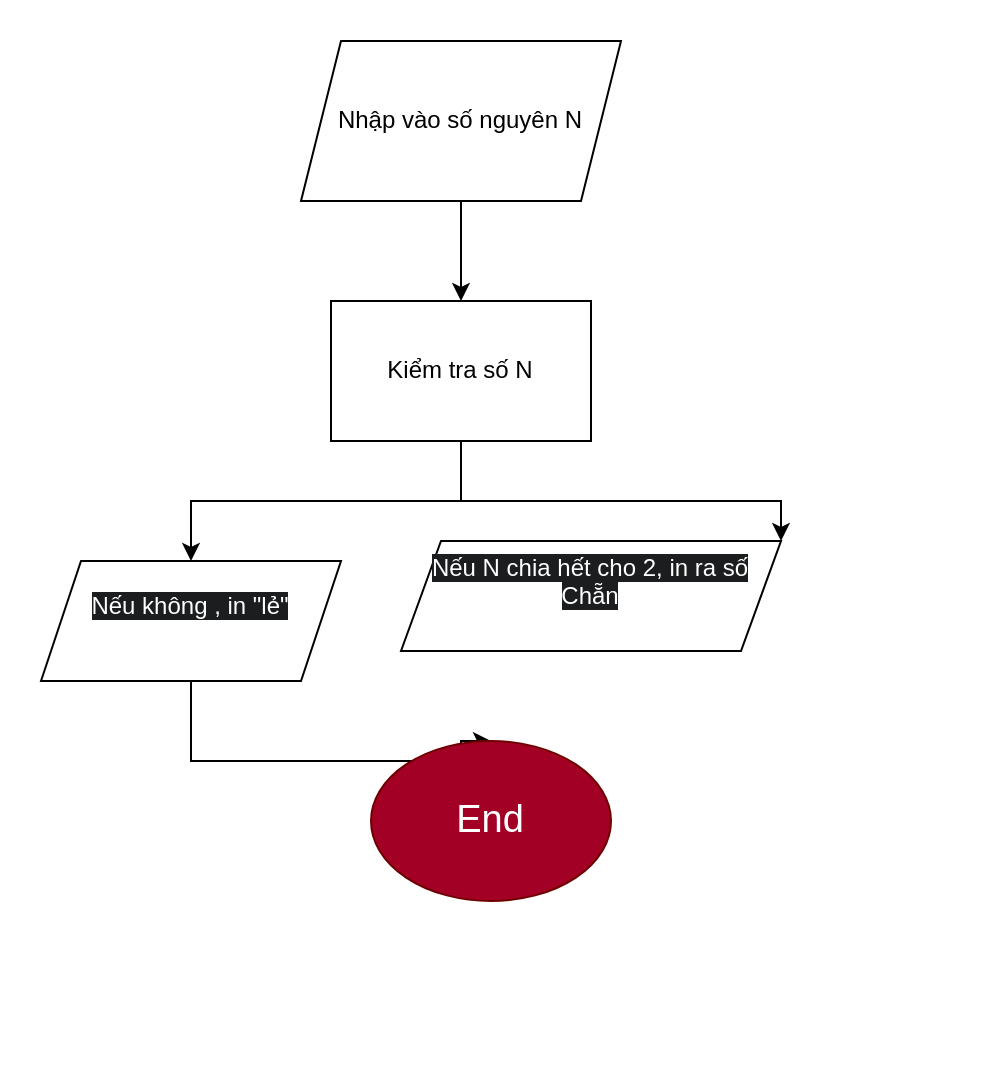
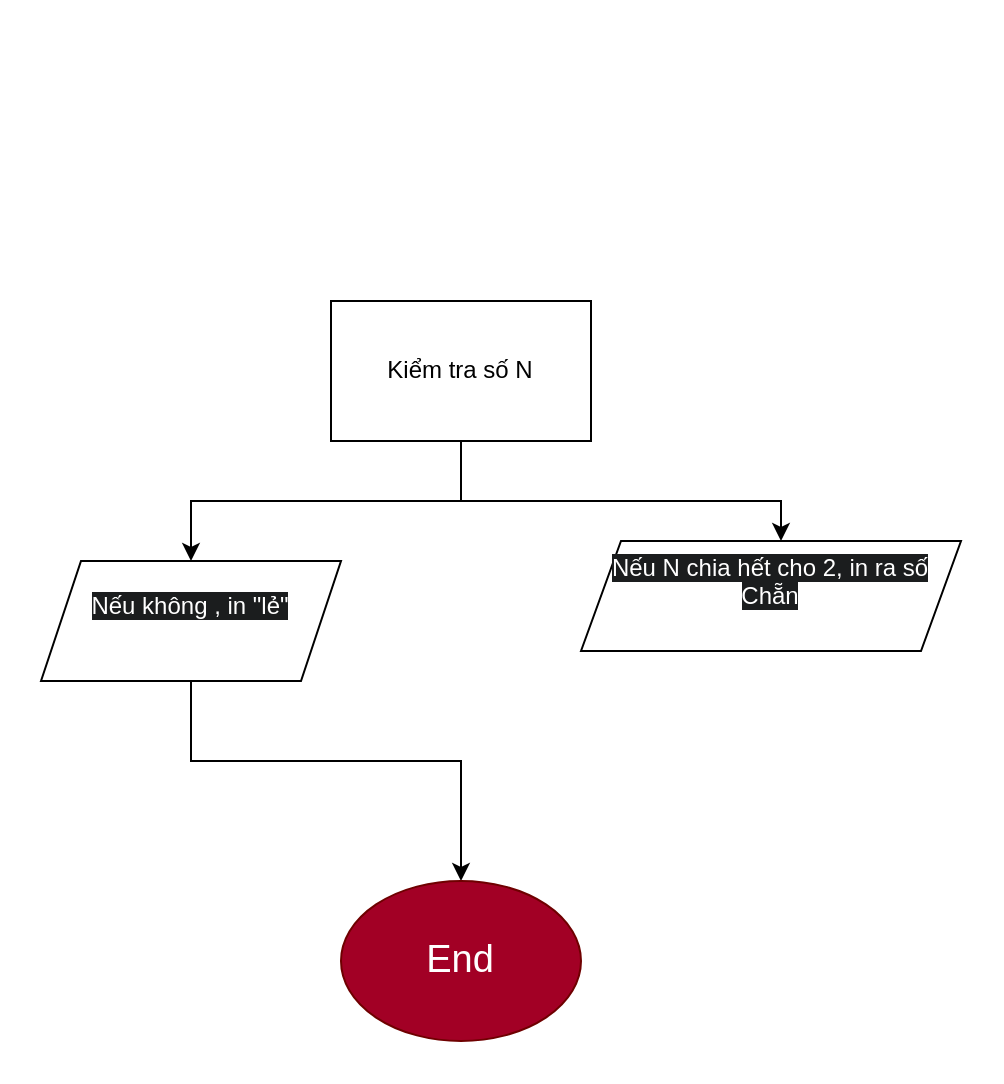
  <mxCell id="0" />
  <mxCell id="1" parent="0" />
- <mxCell id="2" style="edgeStyle=orthogonalEdgeStyle;rounded=0;orthogonalLoop=1;jettySize=auto;html=1;entryX=0.5;entryY=0;entryDx=0;entryDy=0;" edge="1" parent="1" source="3" target="6"><mxGeometry relative="1" as="geometry" /></mxCell>
- <mxCell id="3" value="Nhập vào số nguyên N" style="shape=parallelogram;perimeter=parallelogramPerimeter;whiteSpace=wrap;html=1;fixedSize=1;" vertex="1" parent="1"><mxGeometry x="150" y="20" width="160" height="80" as="geometry" /></mxCell>
  <mxCell id="4" style="edgeStyle=orthogonalEdgeStyle;rounded=0;orthogonalLoop=1;jettySize=auto;html=1;entryX=0.5;entryY=0;entryDx=0;entryDy=0;" edge="1" parent="1" source="6" target="9"><mxGeometry relative="1" as="geometry"><mxPoint x="110" y="280" as="targetPoint" /></mxGeometry></mxCell>
  <mxCell id="5" style="edgeStyle=orthogonalEdgeStyle;rounded=0;orthogonalLoop=1;jettySize=auto;html=1;" edge="1" parent="1" target="10"><mxGeometry relative="1" as="geometry"><mxPoint x="230" y="210" as="sourcePoint" /><mxPoint x="390" y="270" as="targetPoint" /><Array as="points"><mxPoint x="230" y="250" /><mxPoint x="390" y="250" /></Array></mxGeometry></mxCell>
  <mxCell id="6" value="Kiểm tra số N" style="rounded=0;whiteSpace=wrap;html=1;" vertex="1" parent="1"><mxGeometry x="165" y="150" width="130" height="70" as="geometry" /></mxCell>
  <mxCell id="7" style="edgeStyle=orthogonalEdgeStyle;rounded=0;orthogonalLoop=1;jettySize=auto;html=1;entryX=0.5;entryY=0;entryDx=0;entryDy=0;exitX=0.5;exitY=1;exitDx=0;exitDy=0;" edge="1" parent="1" source="9" target="8"><mxGeometry relative="1" as="geometry"><mxPoint x="110" y="340" as="sourcePoint" /><Array as="points"><mxPoint x="95" y="380" /><mxPoint x="230" y="380" /></Array></mxGeometry></mxCell>
- <mxCell id="8" value="&lt;font style=&quot;font-size: 19px;&quot;&gt;End&lt;/font&gt;" style="ellipse;whiteSpace=wrap;html=1;fillColor=#a20025;fontColor=#ffffff;strokeColor=#6F0000;" vertex="1" parent="1"><mxGeometry x="185" y="370" width="120" height="80" as="geometry" /></mxCell>
+ <mxCell id="8" value="&lt;font style=&quot;font-size: 19px;&quot;&gt;End&lt;/font&gt;" style="ellipse;whiteSpace=wrap;html=1;fillColor=#a20025;fontColor=#ffffff;strokeColor=#6F0000;" vertex="1" parent="1"><mxGeometry x="170" y="440" width="120" height="80" as="geometry" /></mxCell>
  <mxCell id="9" value="&#10;&lt;span style=&quot;color: rgb(255, 255, 255); font-family: Helvetica; font-size: 12px; font-style: normal; font-variant-ligatures: normal; font-variant-caps: normal; font-weight: 400; letter-spacing: normal; orphans: 2; text-align: center; text-indent: 0px; text-transform: none; widows: 2; word-spacing: 0px; -webkit-text-stroke-width: 0px; white-space: normal; background-color: rgb(27, 29, 30); text-decoration-thickness: initial; text-decoration-style: initial; text-decoration-color: initial; display: inline !important; float: none;&quot;&gt;Nếu không , in &quot;lẻ&quot;&lt;/span&gt;&#10;&#10;" style="shape=parallelogram;perimeter=parallelogramPerimeter;whiteSpace=wrap;html=1;fixedSize=1;" vertex="1" parent="1"><mxGeometry x="20" y="280" width="150" height="60" as="geometry" /></mxCell>
- <mxCell id="10" value="&#10;&lt;span style=&quot;color: rgb(255, 255, 255); font-family: Helvetica; font-size: 12px; font-style: normal; font-variant-ligatures: normal; font-variant-caps: normal; font-weight: 400; letter-spacing: normal; orphans: 2; text-align: center; text-indent: 0px; text-transform: none; widows: 2; word-spacing: 0px; -webkit-text-stroke-width: 0px; white-space: normal; background-color: rgb(27, 29, 30); text-decoration-thickness: initial; text-decoration-style: initial; text-decoration-color: initial; display: inline !important; float: none;&quot;&gt;Nếu N chia hết cho 2, in ra số Chẵn&lt;/span&gt;&#10;&#10;" style="shape=parallelogram;perimeter=parallelogramPerimeter;whiteSpace=wrap;html=1;fixedSize=1;" vertex="1" parent="1"><mxGeometry x="200" y="270" width="190" height="55" as="geometry" /></mxCell>
+ <mxCell id="10" value="&#10;&lt;span style=&quot;color: rgb(255, 255, 255); font-family: Helvetica; font-size: 12px; font-style: normal; font-variant-ligatures: normal; font-variant-caps: normal; font-weight: 400; letter-spacing: normal; orphans: 2; text-align: center; text-indent: 0px; text-transform: none; widows: 2; word-spacing: 0px; -webkit-text-stroke-width: 0px; white-space: normal; background-color: rgb(27, 29, 30); text-decoration-thickness: initial; text-decoration-style: initial; text-decoration-color: initial; display: inline !important; float: none;&quot;&gt;Nếu N chia hết cho 2, in ra số Chẵn&lt;/span&gt;&#10;&#10;" style="shape=parallelogram;perimeter=parallelogramPerimeter;whiteSpace=wrap;html=1;fixedSize=1;" vertex="1" parent="1"><mxGeometry x="290" y="270" width="190" height="55" as="geometry" /></mxCell>
